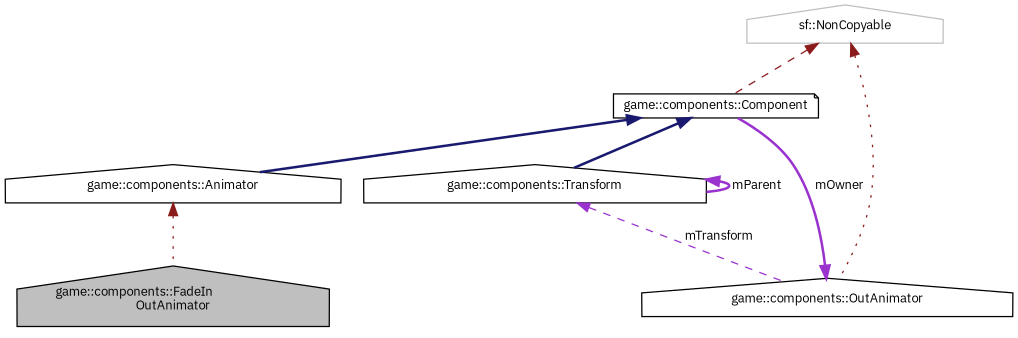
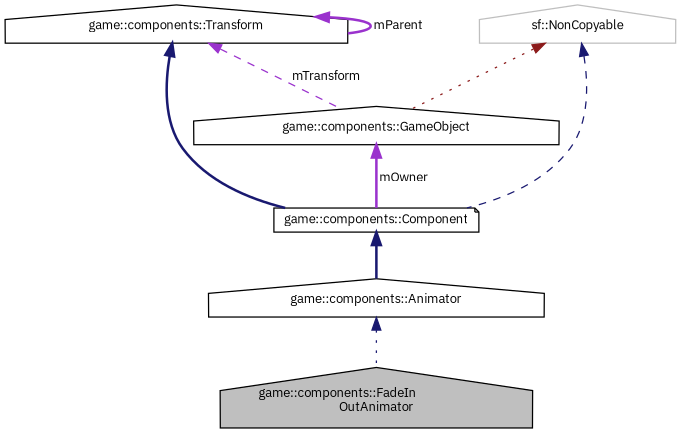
  digraph {
    fontname="IBM Plex Sans"
    node [color=black fillcolor=white fontname="IBM Plex Sans" fontsize=10 shape=house style=filled]
    edge [color=midnightblue dir=back fontname="IBM Plex Sans" fontsize=10 labelfontname=Helvetica labelfontsize=10 style=bold]
    n1 [fillcolor=grey75 fontcolor=black height=0.2 label="game::components::FadeIn\lOutAnimator" width=0.4]
    n2 [height=0.2 label="game::components::Animator" width=0.4]
    n3 [height=0.2 label="game::components::Component" shape=note width=0.4]
    n4 [height=0.2 label="game::components::Transform" width=0.4]
-   n5 [height=0.2 label="game::components::OutAnimator" width=0.4]
+   n5 [height=0.2 label="game::components::GameObject" width=0.4]
    n6 [color=grey75 height=0.2 label="sf::NonCopyable" width=0.4]
-   n2 -> n1 [color=firebrick4 style=dotted]
+   n2 -> n1 [style=dotted]
    n3 -> n2
-   n3 -> n4
+   n4 -> n3
    n4 -> n4 [color=darkorchid3 label=" mParent"]
    n4 -> n5 [color=darkorchid3 label=" mTransform" style=dashed]
    n5 -> n3 [color=darkorchid3 label=" mOwner"]
-   n6 -> n3 [color=firebrick4 style=dashed]
+   n6 -> n3 [style=dashed]
    n6 -> n5 [color=firebrick4 style=dotted]
  }
